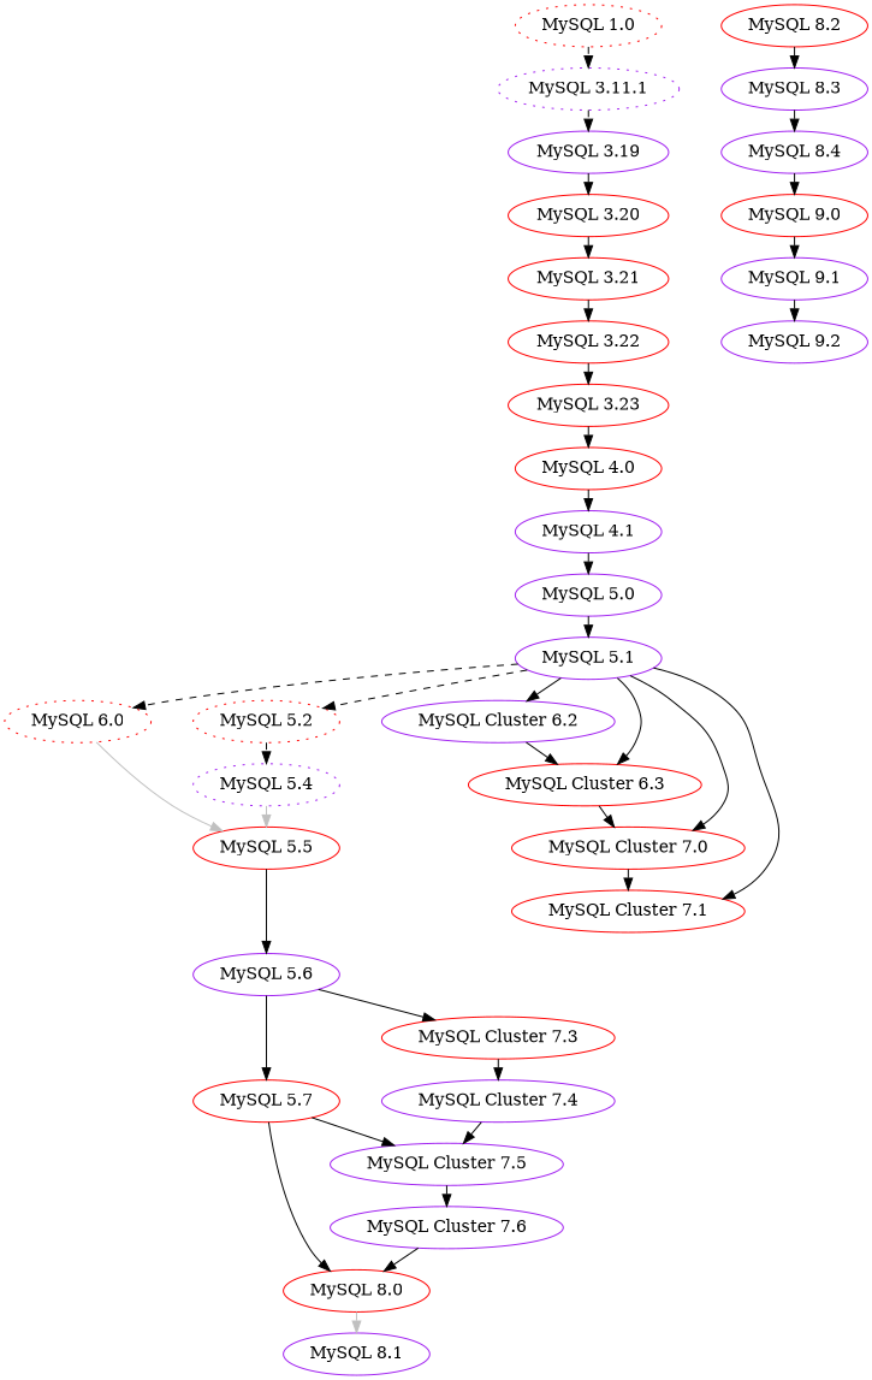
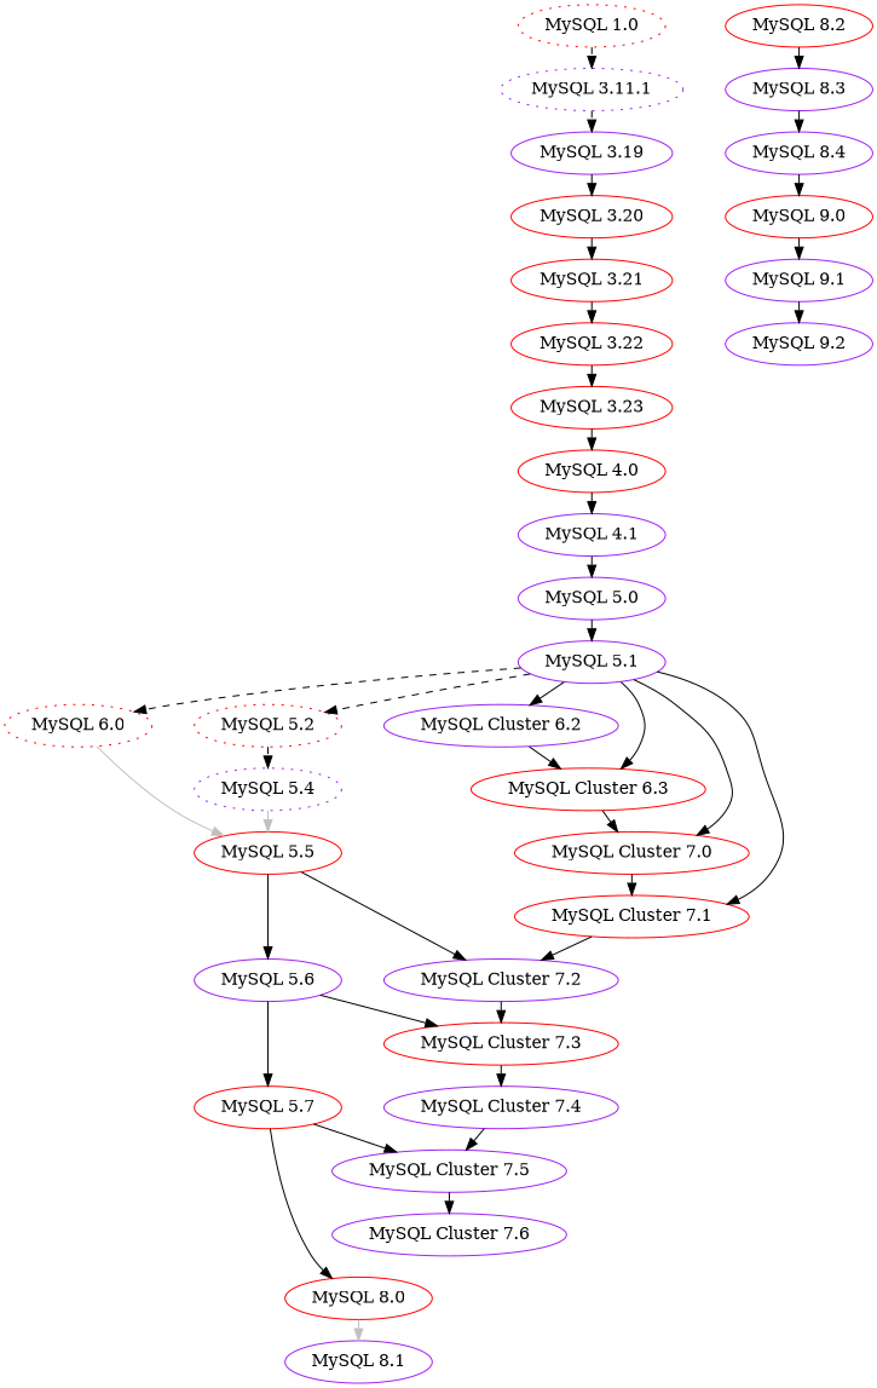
  digraph {
    nodesep=0.5
    ranksep=0.25
    node [color=red]
    "MySQL 3.20"
    "MySQL 3.19" [color=purple]
    "MySQL 3.21"
    "MySQL 3.22"
    "MySQL 3.23"
    "MySQL 4.0"
    "MySQL 4.1" [color=purple]
    "MySQL 5.0" [color=purple]
    "MySQL 5.1" [color=purple]
    "MySQL 6.0" [style=dotted]
    "MySQL 5.2" [style=dotted]
    "MySQL Cluster 6.2" [color=purple]
    "MySQL Cluster 6.3"
    "MySQL Cluster 7.0"
    "MySQL Cluster 7.1"
    "MySQL 5.5"
    "MySQL 5.4" [color=purple style=dotted]
+   "MySQL Cluster 7.2" [color=purple]
    "MySQL 5.6" [color=purple]
    "MySQL 5.7"
    "MySQL Cluster 7.3"
    "MySQL 8.0"
    "MySQL Cluster 7.5" [color=purple]
    "MySQL Cluster 7.4" [color=purple]
    "MySQL 8.1" [color=purple]
    "MySQL Cluster 7.6" [color=purple]
    "MySQL 8.2"
    "MySQL 8.3" [color=purple]
    "MySQL 8.4" [color=purple]
    "MySQL 9.0"
    "MySQL 9.1" [color=purple]
    "MySQL 9.2" [color=purple]
    "MySQL 1.0" [style=dotted]
    "MySQL 3.11.1" [color=purple style=dotted]
    "MySQL 3.20" -> "MySQL 3.21"
    "MySQL 3.19" -> "MySQL 3.20"
    "MySQL 3.21" -> "MySQL 3.22"
    "MySQL 3.22" -> "MySQL 3.23"
    "MySQL 3.23" -> "MySQL 4.0"
    "MySQL 4.0" -> "MySQL 4.1"
    "MySQL 4.1" -> "MySQL 5.0"
    "MySQL 5.0" -> "MySQL 5.1"
    "MySQL 5.1" -> "MySQL 6.0" [style=dashed]
    "MySQL 5.1" -> "MySQL 5.2" [style=dashed]
    "MySQL 5.1" -> "MySQL Cluster 6.2"
    "MySQL 5.1" -> "MySQL Cluster 6.3"
    "MySQL 5.1" -> "MySQL Cluster 7.0"
    "MySQL 5.1" -> "MySQL Cluster 7.1"
    "MySQL 6.0" -> "MySQL 5.5" [color=grey]
    "MySQL 5.2" -> "MySQL 5.4" [style=dashed]
    "MySQL Cluster 6.2" -> "MySQL Cluster 6.3"
    "MySQL Cluster 6.3" -> "MySQL Cluster 7.0"
    "MySQL Cluster 7.0" -> "MySQL Cluster 7.1"
+   "MySQL Cluster 7.1" -> "MySQL Cluster 7.2"
+   "MySQL 5.5" -> "MySQL Cluster 7.2"
    "MySQL 5.5" -> "MySQL 5.6"
    "MySQL 5.4" -> "MySQL 5.5" [color=grey]
+   "MySQL Cluster 7.2" -> "MySQL Cluster 7.3"
    "MySQL 5.6" -> "MySQL 5.7"
    "MySQL 5.6" -> "MySQL Cluster 7.3"
    "MySQL 5.7" -> "MySQL 8.0"
    "MySQL 5.7" -> "MySQL Cluster 7.5"
    "MySQL Cluster 7.3" -> "MySQL Cluster 7.4"
    "MySQL 8.0" -> "MySQL 8.1" [color=grey]
    "MySQL Cluster 7.5" -> "MySQL Cluster 7.6"
    "MySQL Cluster 7.4" -> "MySQL Cluster 7.5"
-   "MySQL Cluster 7.6" -> "MySQL 8.0"
    "MySQL 8.2" -> "MySQL 8.3"
    "MySQL 8.3" -> "MySQL 8.4"
    "MySQL 8.4" -> "MySQL 9.0"
    "MySQL 9.0" -> "MySQL 9.1"
    "MySQL 9.1" -> "MySQL 9.2"
    "MySQL 1.0" -> "MySQL 3.11.1" [style=dashed]
    "MySQL 3.11.1" -> "MySQL 3.19" [style=dashed]
  }
